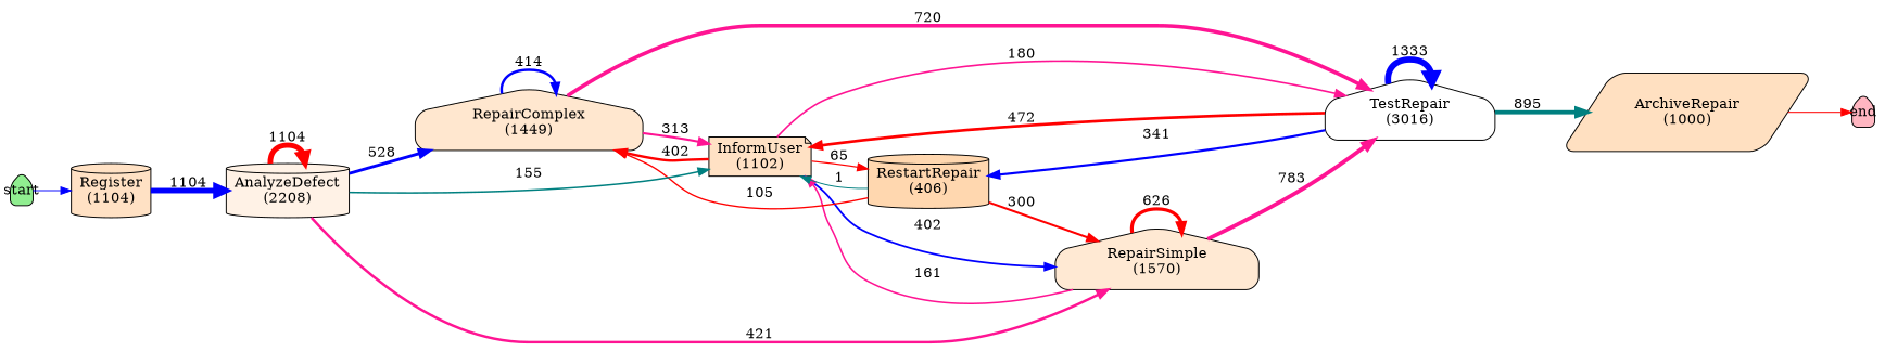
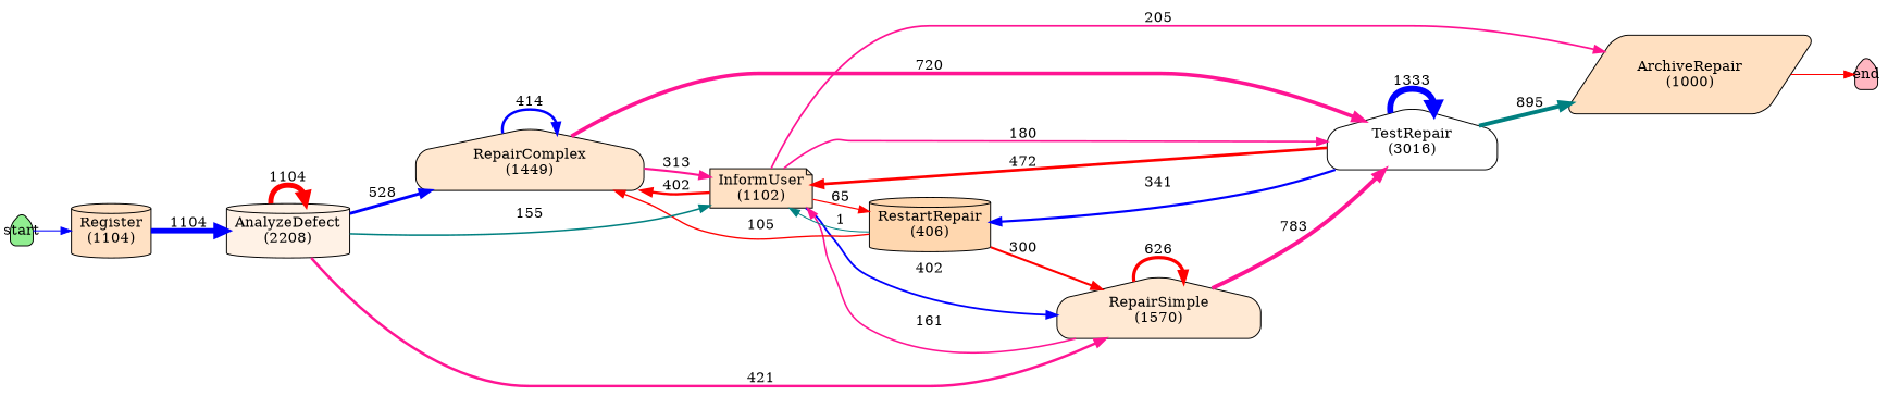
  digraph {
    rankdir=LR
    node [fillcolor="#FF993349" shape=house style="rounded,filled"]
    edge [color=red]
    n1 [fillcolor="#FF99333c" label="RepairComplex\n(1449)"]
    n2 [label="InformUser\n(1102)" shape=note]
    n3 [fillcolor="#FF993300" label="TestRepair\n(3016)"]
    n4 [fillcolor="#FF99334d" label="ArchiveRepair\n(1000)" shape=parallelogram]
    n5 [fillcolor="#FF993337" label="RepairSimple\n(1570)"]
    n6 [fillcolor="#FF993363" label="RestartRepair\n(406)" shape=cylinder]
    end [fillcolor="#FFB6C1" fixedsize=true width=0.3]
    n8 [label="Register\n(1104)" shape=cylinder]
    n9 [fillcolor="#FF99331f" label="AnalyzeDefect\n(2208)" shape=cylinder]
    start [fillcolor="#90EE90" fixedsize=true width=0.3]
    n1 -> n1 [color=blue label=414 penwidth=2.5503003003003]
    n1 -> n2 [color=deeppink label=313 penwidth=2.171171171171171]
    n1 -> n3 [color=deeppink label=720 penwidth=3.698948948948949]
    n2 -> n1 [label=402 penwidth=2.505255255255255]
    n2 -> n3 [color=deeppink label=180 penwidth=1.671921921921922]
+   n2 -> n4 [color=deeppink label=205 penwidth=1.7657657657657657]
    n2 -> n5 [color=blue label=402 penwidth=1.8333333333333333]
    n2 -> n6 [label=65 penwidth=1.2402402402402402]
    n3 -> n2 [label=472 penwidth=2.768018018018018]
    n3 -> n3 [color=blue label=1333 penwidth=6.0]
    n3 -> n4 [color=teal label=895 penwidth=3.9804804804804808]
    n3 -> n6 [color=blue label=341 penwidth=2.2762762762762763]
    n4 -> end
    n5 -> n2 [color=deeppink label=161 penwidth=1.6006006006006006]
    n5 -> n3 [color=deeppink label=783 penwidth=3.9354354354354357]
    n5 -> n5 [label=626 penwidth=3.346096096096096]
    n6 -> n1 [label=105 penwidth=1.3903903903903905]
    n6 -> n2 [color=teal label=1 penwidth=1.0]
    n6 -> n5 [label=300 penwidth=2.1223723723723724]
    n8 -> n9 [color=blue label=1104 penwidth=5.14039039039039]
    n9 -> n1 [color=blue label=528 penwidth=2.978228228228228]
    n9 -> n2 [color=teal label=155 penwidth=1.578078078078078]
    n9 -> n5 [color=deeppink label=421 penwidth=2.5765765765765765]
    n9 -> n9 [label=1104 penwidth=5.14039039039039]
    start -> n8 [color=blue]
  }
